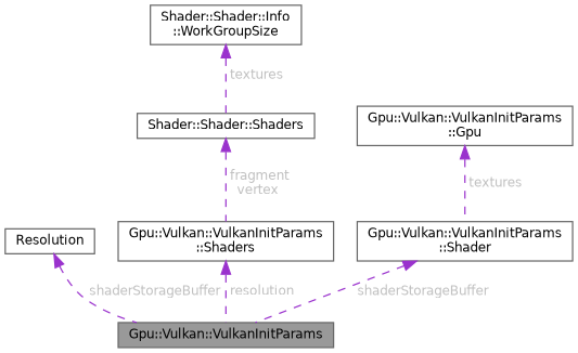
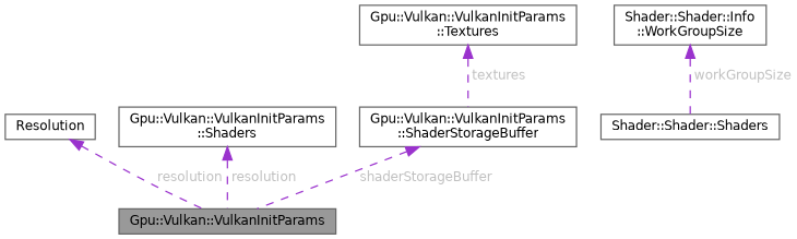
  digraph {
    rankdir=TB
    node [color=gray40 fillcolor=white fontname=Helvetica fontsize=10 shape=box style=filled]
    edge [color=darkorchid3 dir=back fontcolor=grey fontname=Helvetica fontsize=10 labelfontname=Helvetica labelfontsize=10 style=dashed]
    n1 [fillcolor=grey60 fontcolor=black height=0.2 label="Gpu::Vulkan::VulkanInitParams" width=0.4]
    n2 [height=0.2 label=Resolution width=0.4]
    n3 [height=0.2 label="Gpu::Vulkan::VulkanInitParams\l::Shaders" width=0.4]
    n4 [height=0.2 label="Shader::Shader::Shaders" width=0.4]
    n5 [height=0.2 label="Shader::Shader::Info\l::WorkGroupSize" width=0.4]
-   n6 [height=0.2 label="Gpu::Vulkan::VulkanInitParams\l::Gpu" width=0.4]
-   n7 [height=0.2 label="Gpu::Vulkan::VulkanInitParams\l::Shader" width=0.4]
-   n2 -> n1 [label=" shaderStorageBuffer"]
+   n6 [height=0.2 label="Gpu::Vulkan::VulkanInitParams\l::Textures" width=0.4]
+   n7 [height=0.2 label="Gpu::Vulkan::VulkanInitParams\l::ShaderStorageBuffer" width=0.4]
+   n2 -> n1 [label=" resolution"]
    n3 -> n1 [label=" resolution"]
-   n4 -> n3 [label=" fragment\nvertex"]
-   n5 -> n4 [label=" textures"]
+   n5 -> n4 [label=" workGroupSize"]
    n6 -> n7 [label=" textures"]
    n7 -> n1 [label=" shaderStorageBuffer"]
  }
